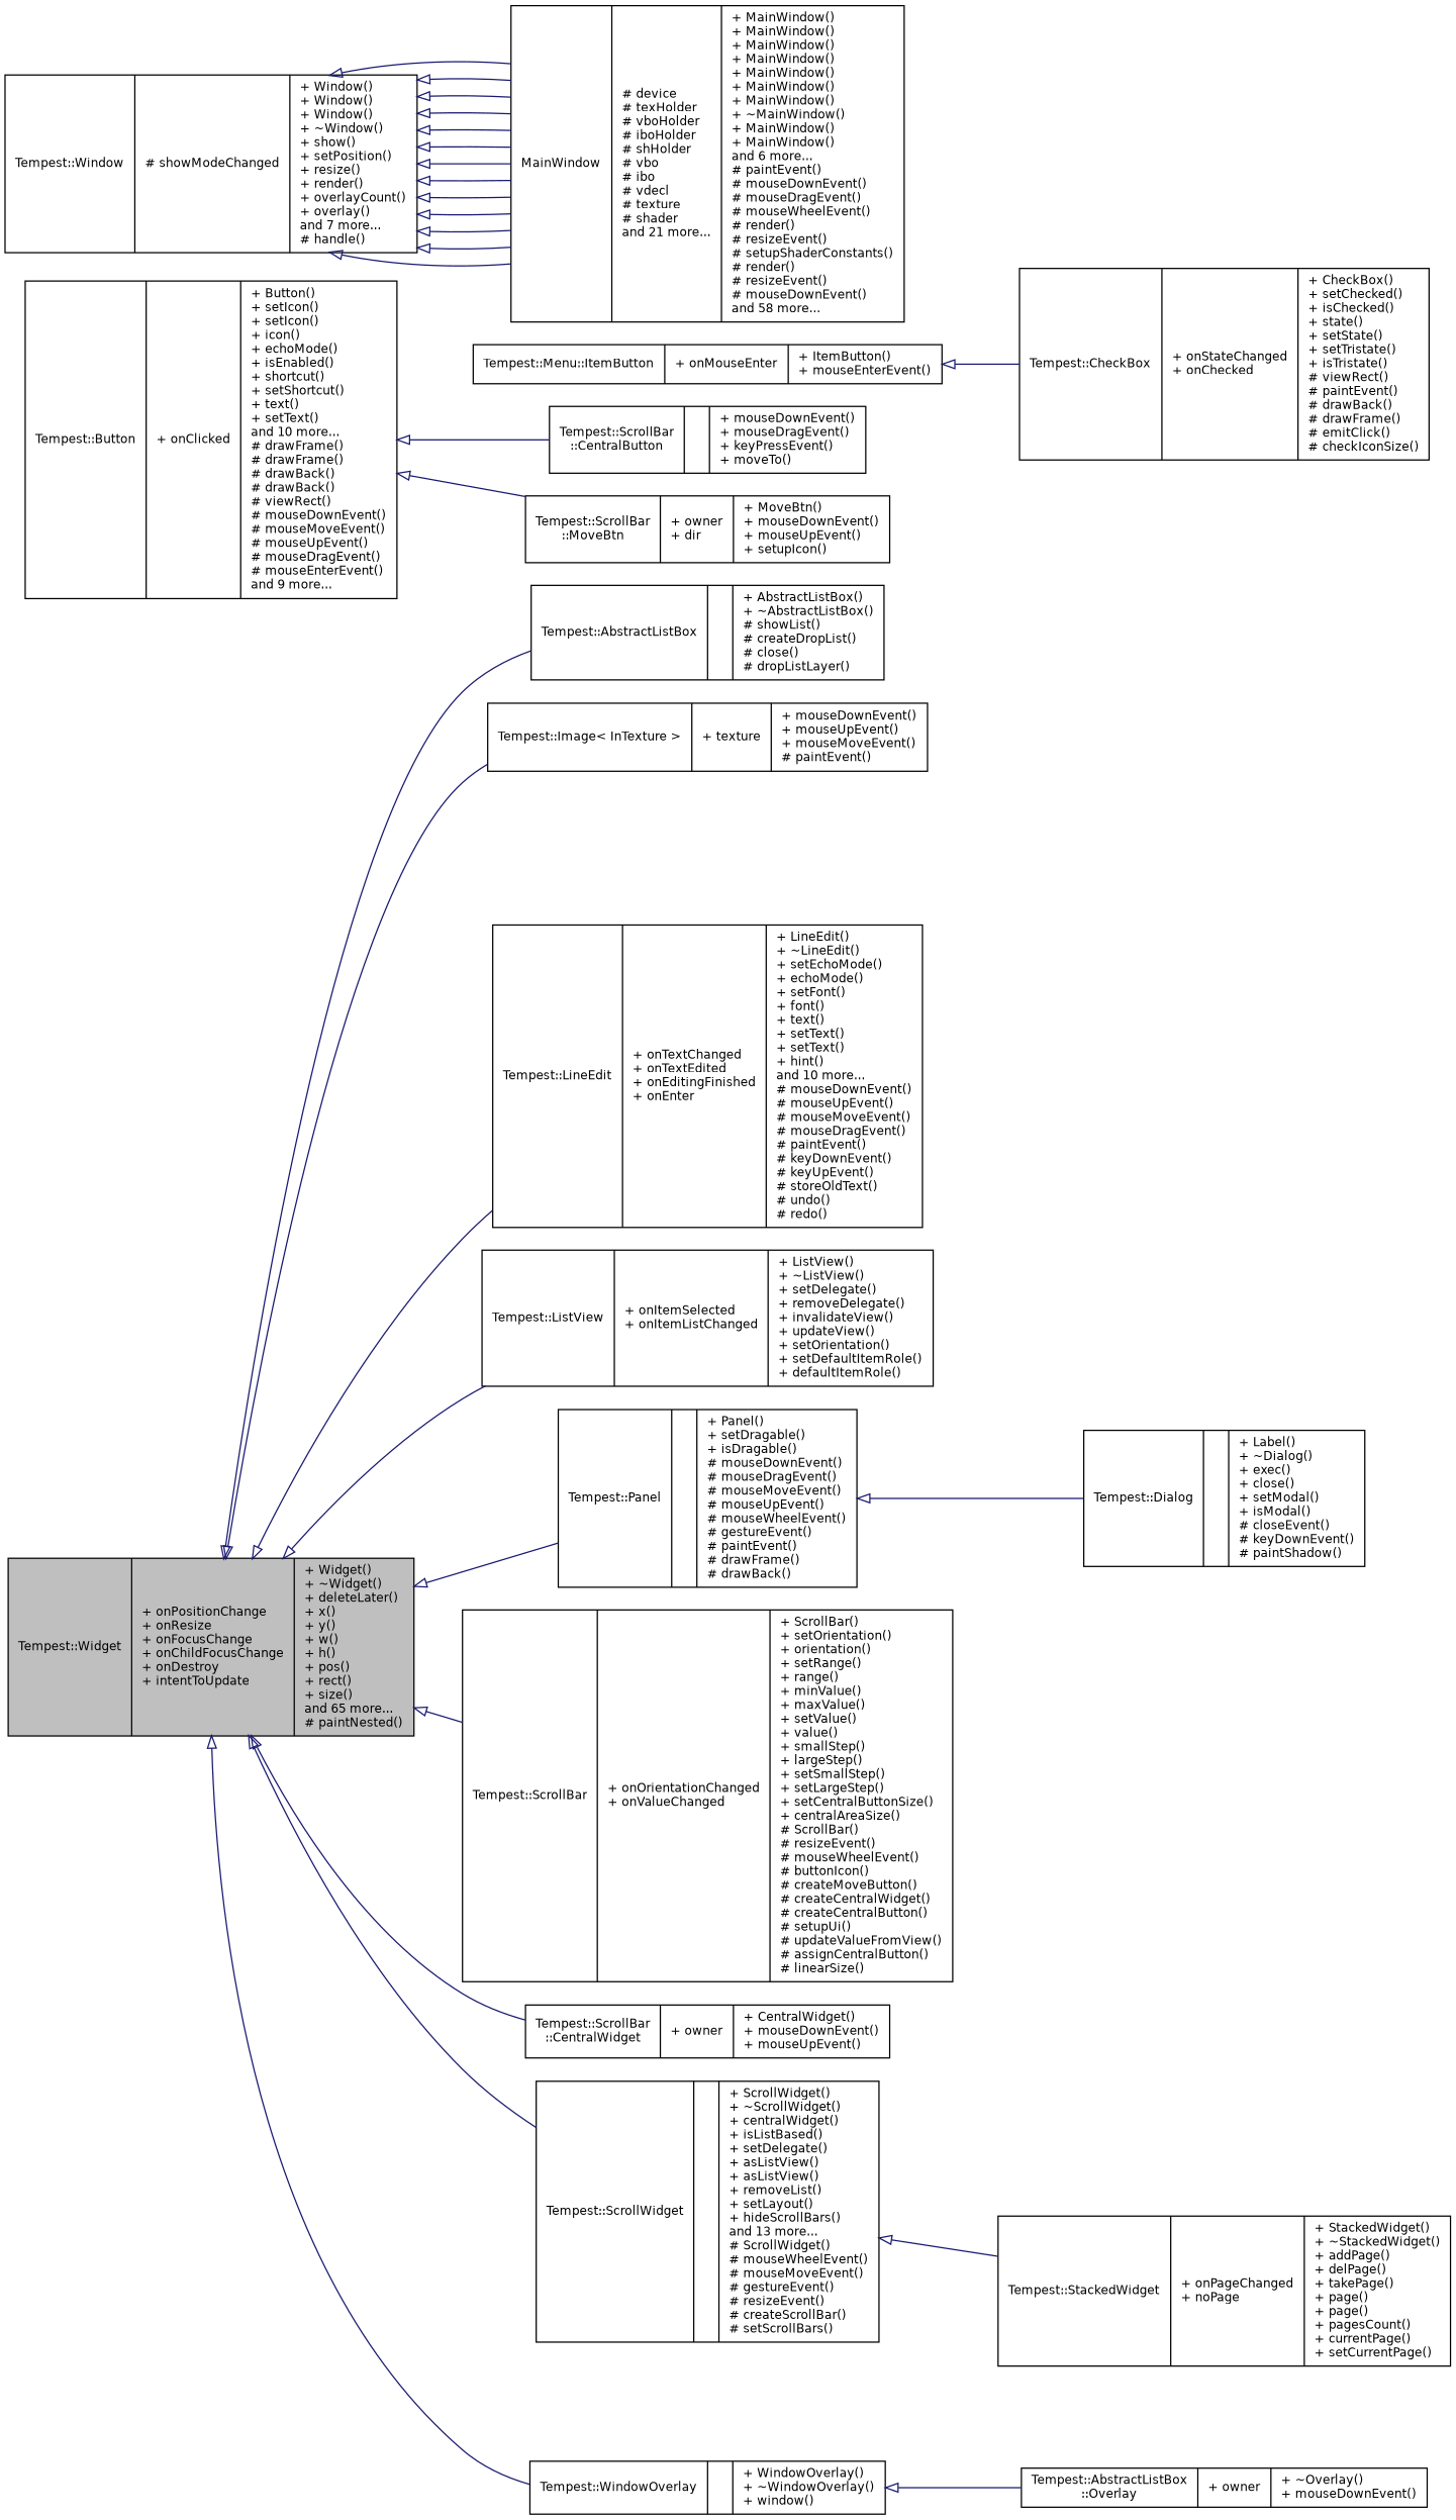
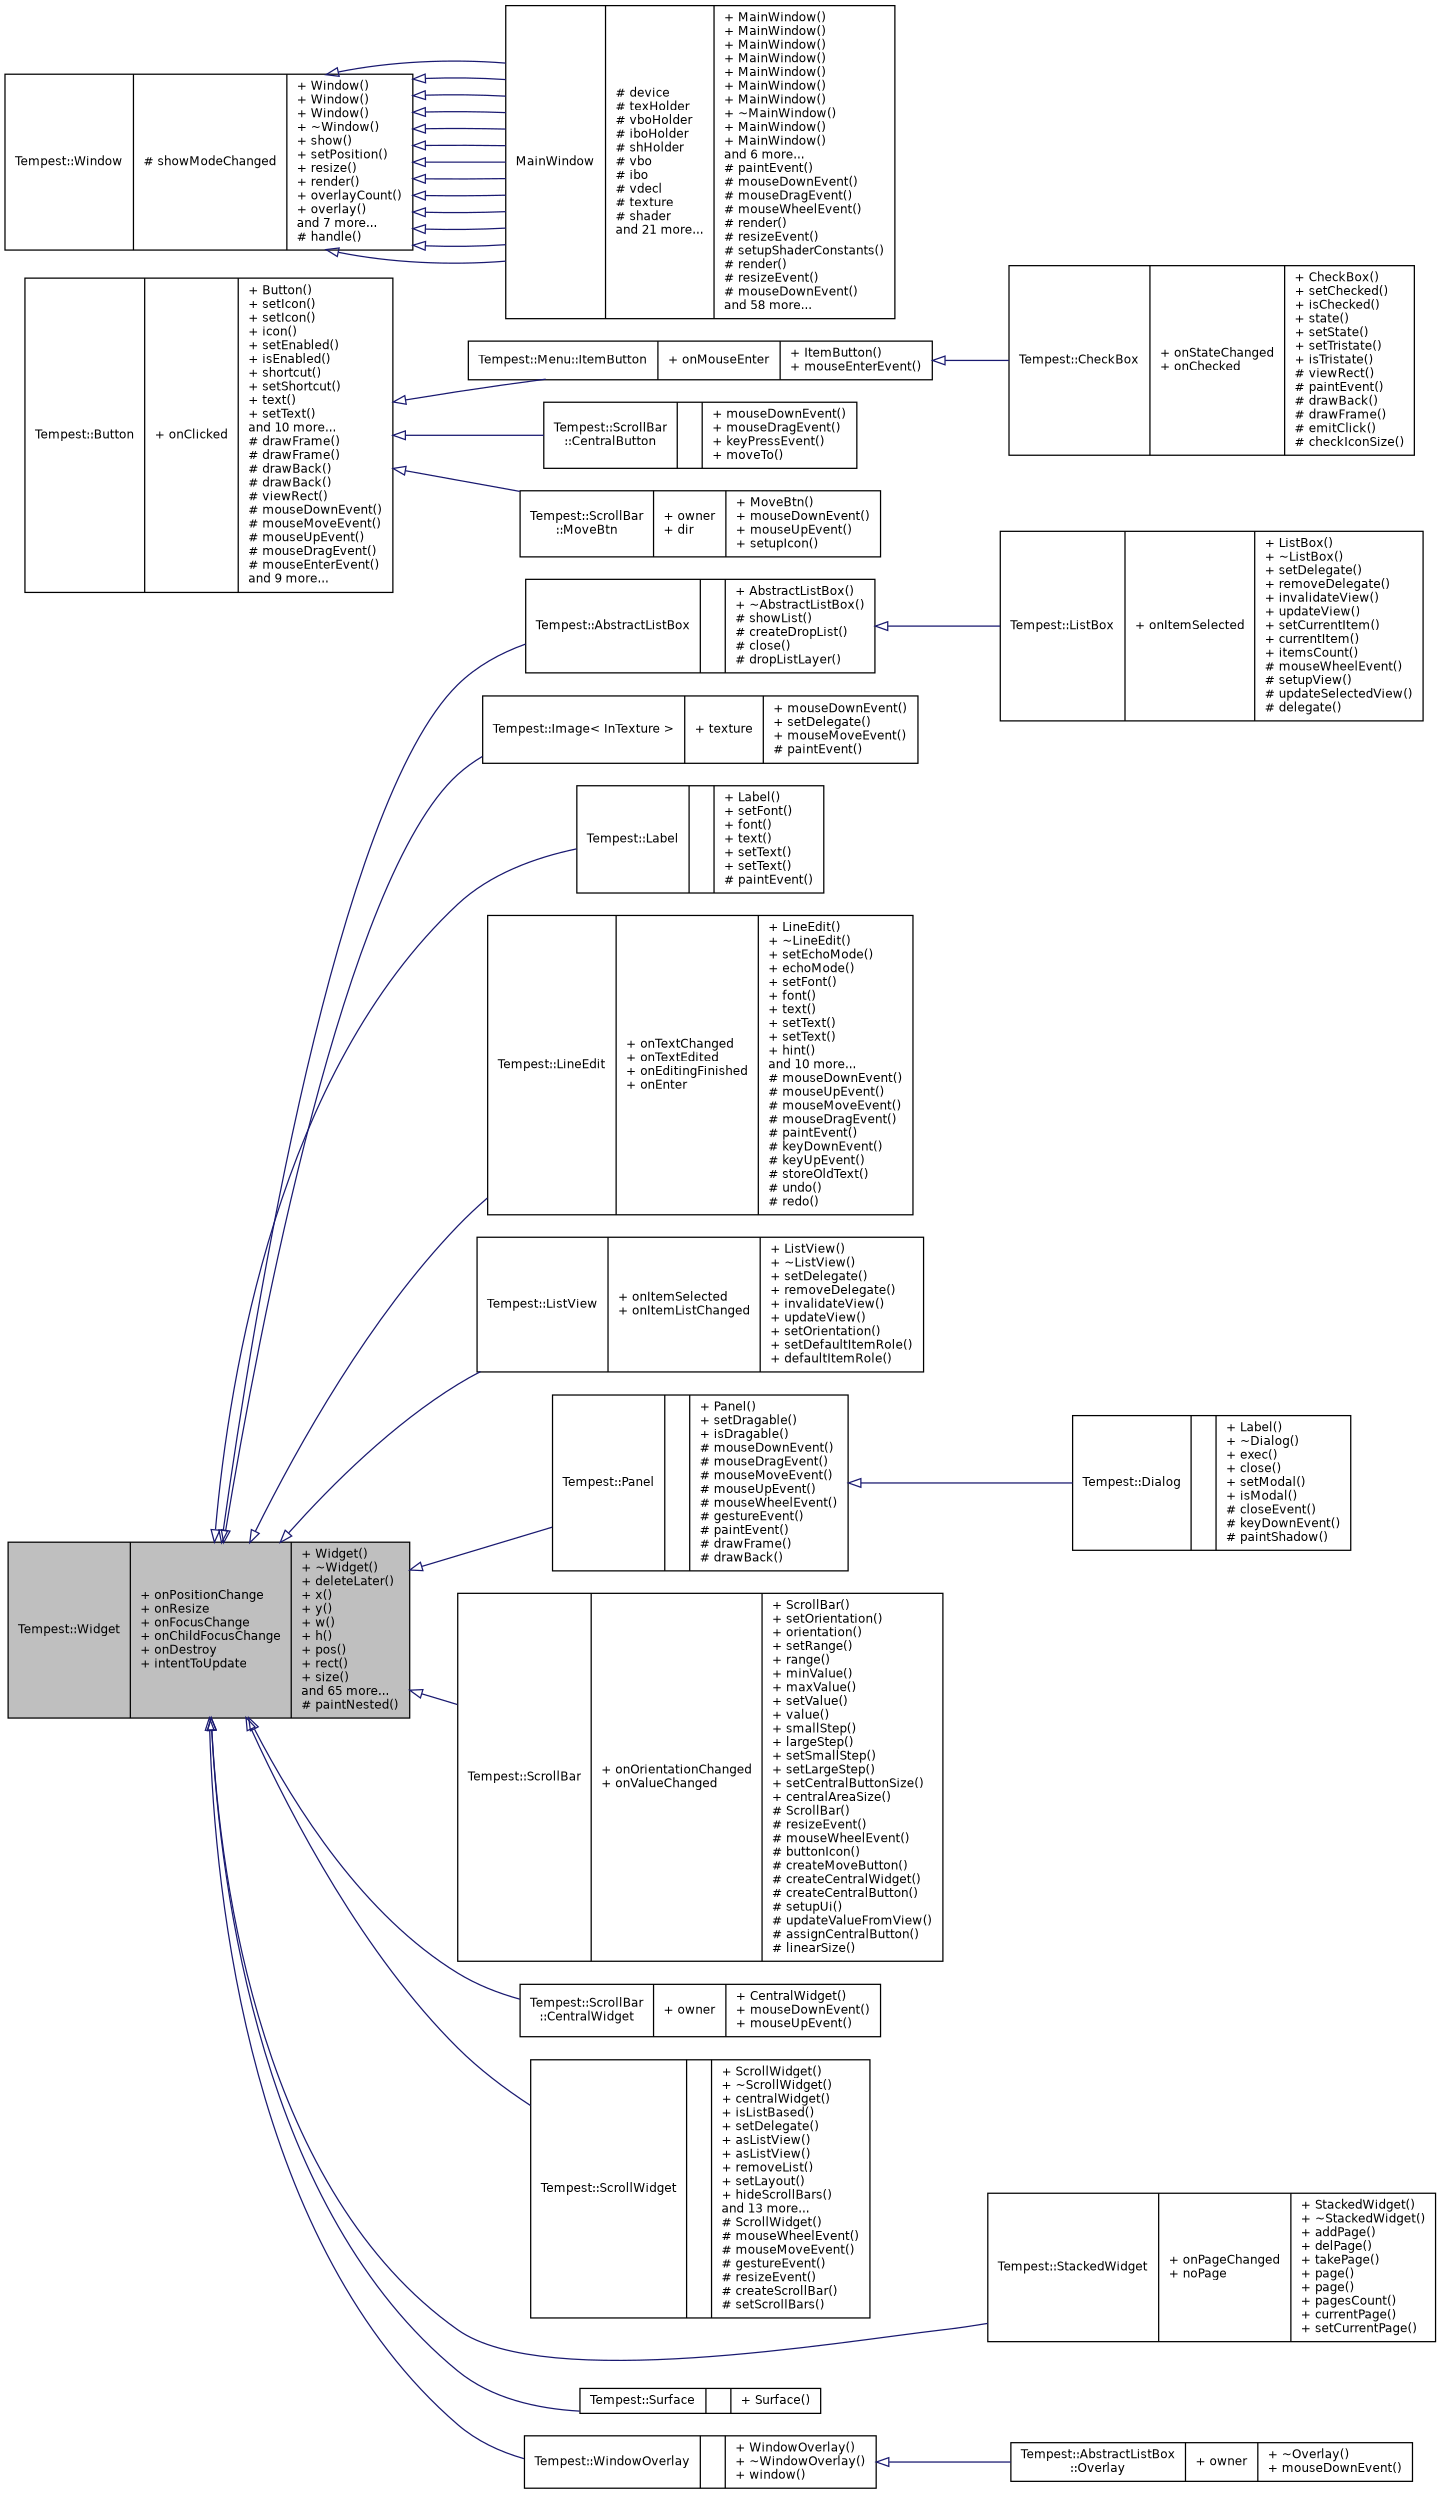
  digraph {
    rankdir=LR
    node [color=black fillcolor=white fontname=Helvetica fontsize=10 shape=record style=filled]
    edge [arrowtail=onormal color=midnightblue dir=back fontname=Helvetica fontsize=10 labelfontname=Helvetica labelfontsize=10 style=solid]
    n1 [fillcolor=grey75 fontcolor=black height=0.2 label="{Tempest::Widget\n|+ onPositionChange\l+ onResize\l+ onFocusChange\l+ onChildFocusChange\l+ onDestroy\l+ intentToUpdate\l|+ Widget()\l+ ~Widget()\l+ deleteLater()\l+ x()\l+ y()\l+ w()\l+ h()\l+ pos()\l+ rect()\l+ size()\land 65 more...\l# paintNested()\l}" width=0.4]
    n2 [height=0.2 label="{Tempest::AbstractListBox\n||+ AbstractListBox()\l+ ~AbstractListBox()\l# showList()\l# createDropList()\l# close()\l# dropListLayer()\l}" width=0.4]
-   n3 [height=0.2 label="{Tempest::Image\< InTexture \>\n|+ texture\l|+ mouseDownEvent()\l+ mouseUpEvent()\l+ mouseMoveEvent()\l# paintEvent()\l}" width=0.4]
+   n3 [height=0.2 label="{Tempest::Image\< InTexture \>\n|+ texture\l|+ mouseDownEvent()\l+ setDelegate()\l+ mouseMoveEvent()\l# paintEvent()\l}" width=0.4]
+   n4 [height=0.2 label="{Tempest::Label\n||+ Label()\l+ setFont()\l+ font()\l+ text()\l+ setText()\l+ setText()\l# paintEvent()\l}" width=0.4]
    n5 [height=0.2 label="{Tempest::LineEdit\n|+ onTextChanged\l+ onTextEdited\l+ onEditingFinished\l+ onEnter\l|+ LineEdit()\l+ ~LineEdit()\l+ setEchoMode()\l+ echoMode()\l+ setFont()\l+ font()\l+ text()\l+ setText()\l+ setText()\l+ hint()\land 10 more...\l# mouseDownEvent()\l# mouseUpEvent()\l# mouseMoveEvent()\l# mouseDragEvent()\l# paintEvent()\l# keyDownEvent()\l# keyUpEvent()\l# storeOldText()\l# undo()\l# redo()\l}" width=0.4]
    n6 [height=0.2 label="{Tempest::ListView\n|+ onItemSelected\l+ onItemListChanged\l|+ ListView()\l+ ~ListView()\l+ setDelegate()\l+ removeDelegate()\l+ invalidateView()\l+ updateView()\l+ setOrientation()\l+ setDefaultItemRole()\l+ defaultItemRole()\l}" width=0.4]
    n7 [height=0.2 label="{Tempest::Panel\n||+ Panel()\l+ setDragable()\l+ isDragable()\l# mouseDownEvent()\l# mouseDragEvent()\l# mouseMoveEvent()\l# mouseUpEvent()\l# mouseWheelEvent()\l# gestureEvent()\l# paintEvent()\l# drawFrame()\l# drawBack()\l}" width=0.4]
    n8 [height=0.2 label="{Tempest::ScrollBar\n|+ onOrientationChanged\l+ onValueChanged\l|+ ScrollBar()\l+ setOrientation()\l+ orientation()\l+ setRange()\l+ range()\l+ minValue()\l+ maxValue()\l+ setValue()\l+ value()\l+ smallStep()\l+ largeStep()\l+ setSmallStep()\l+ setLargeStep()\l+ setCentralButtonSize()\l+ centralAreaSize()\l# ScrollBar()\l# resizeEvent()\l# mouseWheelEvent()\l# buttonIcon()\l# createMoveButton()\l# createCentralWidget()\l# createCentralButton()\l# setupUi()\l# updateValueFromView()\l# assignCentralButton()\l# linearSize()\l}" width=0.4]
    n9 [height=0.2 label="{Tempest::ScrollBar\l::CentralWidget\n|+ owner\l|+ CentralWidget()\l+ mouseDownEvent()\l+ mouseUpEvent()\l}" width=0.4]
    n10 [height=0.2 label="{Tempest::ScrollWidget\n||+ ScrollWidget()\l+ ~ScrollWidget()\l+ centralWidget()\l+ isListBased()\l+ setDelegate()\l+ asListView()\l+ asListView()\l+ removeList()\l+ setLayout()\l+ hideScrollBars()\land 13 more...\l# ScrollWidget()\l# mouseWheelEvent()\l# mouseMoveEvent()\l# gestureEvent()\l# resizeEvent()\l# createScrollBar()\l# setScrollBars()\l}" width=0.4]
    n11 [height=0.2 label="{Tempest::StackedWidget\n|+ onPageChanged\l+ noPage\l|+ StackedWidget()\l+ ~StackedWidget()\l+ addPage()\l+ delPage()\l+ takePage()\l+ page()\l+ page()\l+ pagesCount()\l+ currentPage()\l+ setCurrentPage()\l}" width=0.4]
+   n12 [height=0.2 label="{Tempest::Surface\n||+ Surface()\l}" width=0.4]
    n13 [height=0.2 label="{Tempest::WindowOverlay\n||+ WindowOverlay()\l+ ~WindowOverlay()\l+ window()\l}" width=0.4]
-   n15 [height=0.2 label="{Tempest::Button\n|+ onClicked\l|+ Button()\l+ setIcon()\l+ setIcon()\l+ icon()\l+ echoMode()\l+ isEnabled()\l+ shortcut()\l+ setShortcut()\l+ text()\l+ setText()\land 10 more...\l# drawFrame()\l# drawFrame()\l# drawBack()\l# drawBack()\l# viewRect()\l# mouseDownEvent()\l# mouseMoveEvent()\l# mouseUpEvent()\l# mouseDragEvent()\l# mouseEnterEvent()\land 9 more...\l}" width=0.4]
+   n14 [height=0.2 label="{Tempest::ListBox\n|+ onItemSelected\l|+ ListBox()\l+ ~ListBox()\l+ setDelegate()\l+ removeDelegate()\l+ invalidateView()\l+ updateView()\l+ setCurrentItem()\l+ currentItem()\l+ itemsCount()\l# mouseWheelEvent()\l# setupView()\l# updateSelectedView()\l# delegate()\l}" width=0.4]
+   n15 [height=0.2 label="{Tempest::Button\n|+ onClicked\l|+ Button()\l+ setIcon()\l+ setIcon()\l+ icon()\l+ setEnabled()\l+ isEnabled()\l+ shortcut()\l+ setShortcut()\l+ text()\l+ setText()\land 10 more...\l# drawFrame()\l# drawFrame()\l# drawBack()\l# drawBack()\l# viewRect()\l# mouseDownEvent()\l# mouseMoveEvent()\l# mouseUpEvent()\l# mouseDragEvent()\l# mouseEnterEvent()\land 9 more...\l}" width=0.4]
    n16 [height=0.2 label="{Tempest::Menu::ItemButton\n|+ onMouseEnter\l|+ ItemButton()\l+ mouseEnterEvent()\l}" width=0.4]
    n17 [height=0.2 label="{Tempest::ScrollBar\l::CentralButton\n||+ mouseDownEvent()\l+ mouseDragEvent()\l+ keyPressEvent()\l+ moveTo()\l}" width=0.4]
    n18 [height=0.2 label="{Tempest::ScrollBar\l::MoveBtn\n|+ owner\l+ dir\l|+ MoveBtn()\l+ mouseDownEvent()\l+ mouseUpEvent()\l+ setupIcon()\l}" width=0.4]
    n19 [height=0.2 label="{Tempest::Dialog\n||+ Label()\l+ ~Dialog()\l+ exec()\l+ close()\l+ setModal()\l+ isModal()\l# closeEvent()\l# keyDownEvent()\l# paintShadow()\l}" width=0.4]
    n20 [height=0.2 label="{Tempest::Window\n|# showModeChanged\l|+ Window()\l+ Window()\l+ Window()\l+ ~Window()\l+ show()\l+ setPosition()\l+ resize()\l+ render()\l+ overlayCount()\l+ overlay()\land 7 more...\l# handle()\l}" width=0.4]
    n21 [height=0.2 label="{MainWindow\n|# device\l# texHolder\l# vboHolder\l# iboHolder\l# shHolder\l# vbo\l# ibo\l# vdecl\l# texture\l# shader\land 21 more...\l|+ MainWindow()\l+ MainWindow()\l+ MainWindow()\l+ MainWindow()\l+ MainWindow()\l+ MainWindow()\l+ MainWindow()\l+ ~MainWindow()\l+ MainWindow()\l+ MainWindow()\land 6 more...\l# paintEvent()\l# mouseDownEvent()\l# mouseDragEvent()\l# mouseWheelEvent()\l# render()\l# resizeEvent()\l# setupShaderConstants()\l# render()\l# resizeEvent()\l# mouseDownEvent()\land 58 more...\l}" width=0.4]
    n22 [height=0.2 label="{Tempest::AbstractListBox\l::Overlay\n|+ owner\l|+ ~Overlay()\l+ mouseDownEvent()\l}" width=0.4]
    n23 [height=0.2 label="{Tempest::CheckBox\n|+ onStateChanged\l+ onChecked\l|+ CheckBox()\l+ setChecked()\l+ isChecked()\l+ state()\l+ setState()\l+ setTristate()\l+ isTristate()\l# viewRect()\l# paintEvent()\l# drawBack()\l# drawFrame()\l# emitClick()\l# checkIconSize()\l}" width=0.4]
    n1 -> n2
    n1 -> n3
+   n1 -> n4
    n1 -> n5
    n1 -> n6
    n1 -> n7
    n1 -> n8
    n1 -> n9
    n1 -> n10
-   n10 -> n11
+   n1 -> n11
+   n1 -> n12
    n1 -> n13
+   n2 -> n14
    n7 -> n19
    n13 -> n22
+   n15 -> n16
    n15 -> n17
    n15 -> n18
    n16 -> n23
    n20 -> n21
    n20 -> n21
    n20 -> n21
    n20 -> n21
    n20 -> n21
    n20 -> n21
    n20 -> n21
    n20 -> n21
    n20 -> n21
    n20 -> n21
    n20 -> n21
    n20 -> n21
    n20 -> n21
  }
